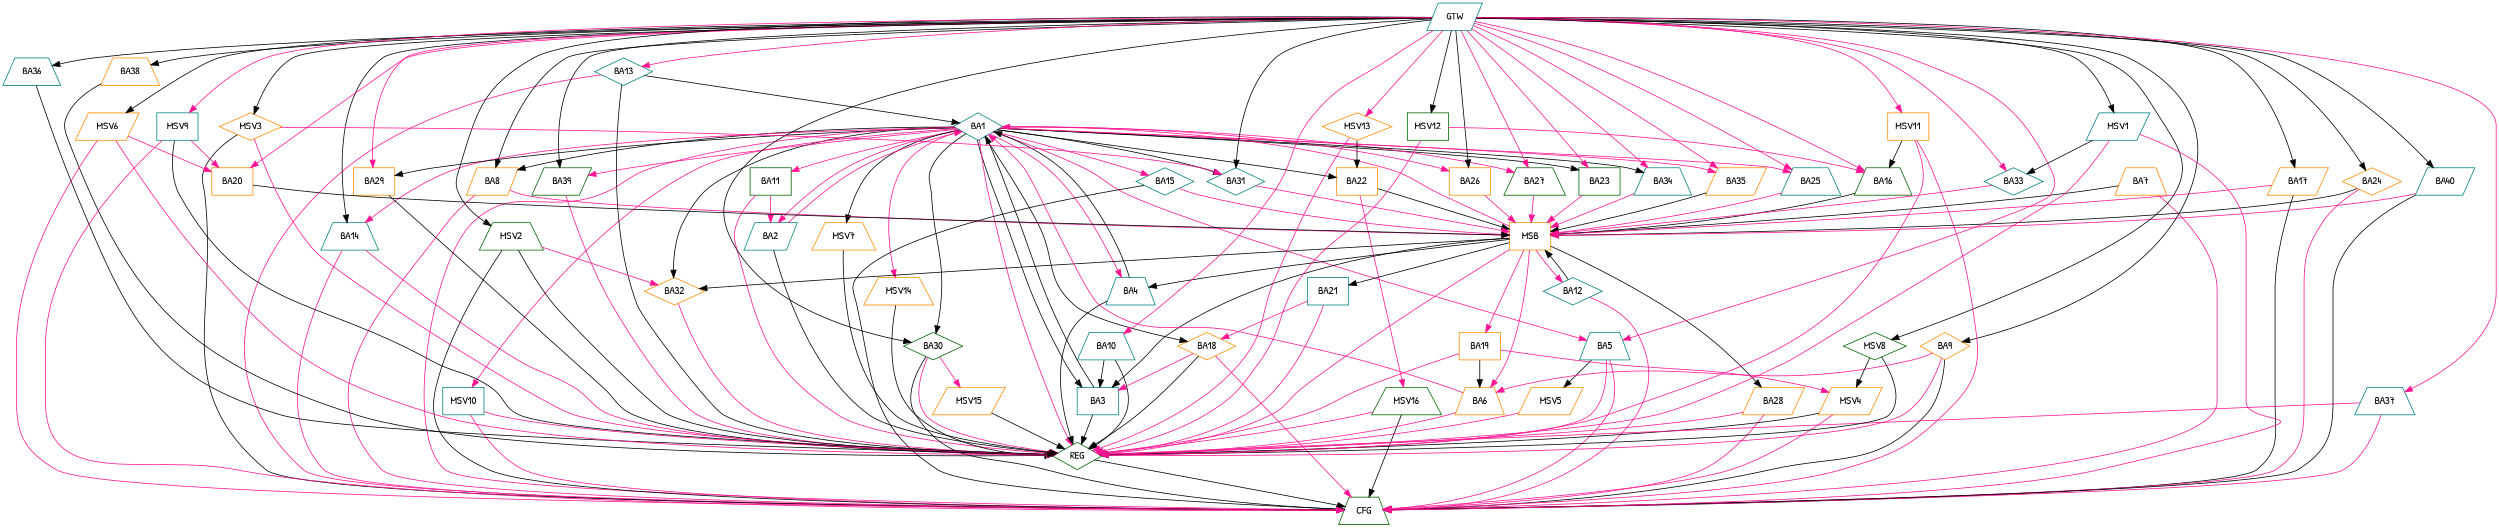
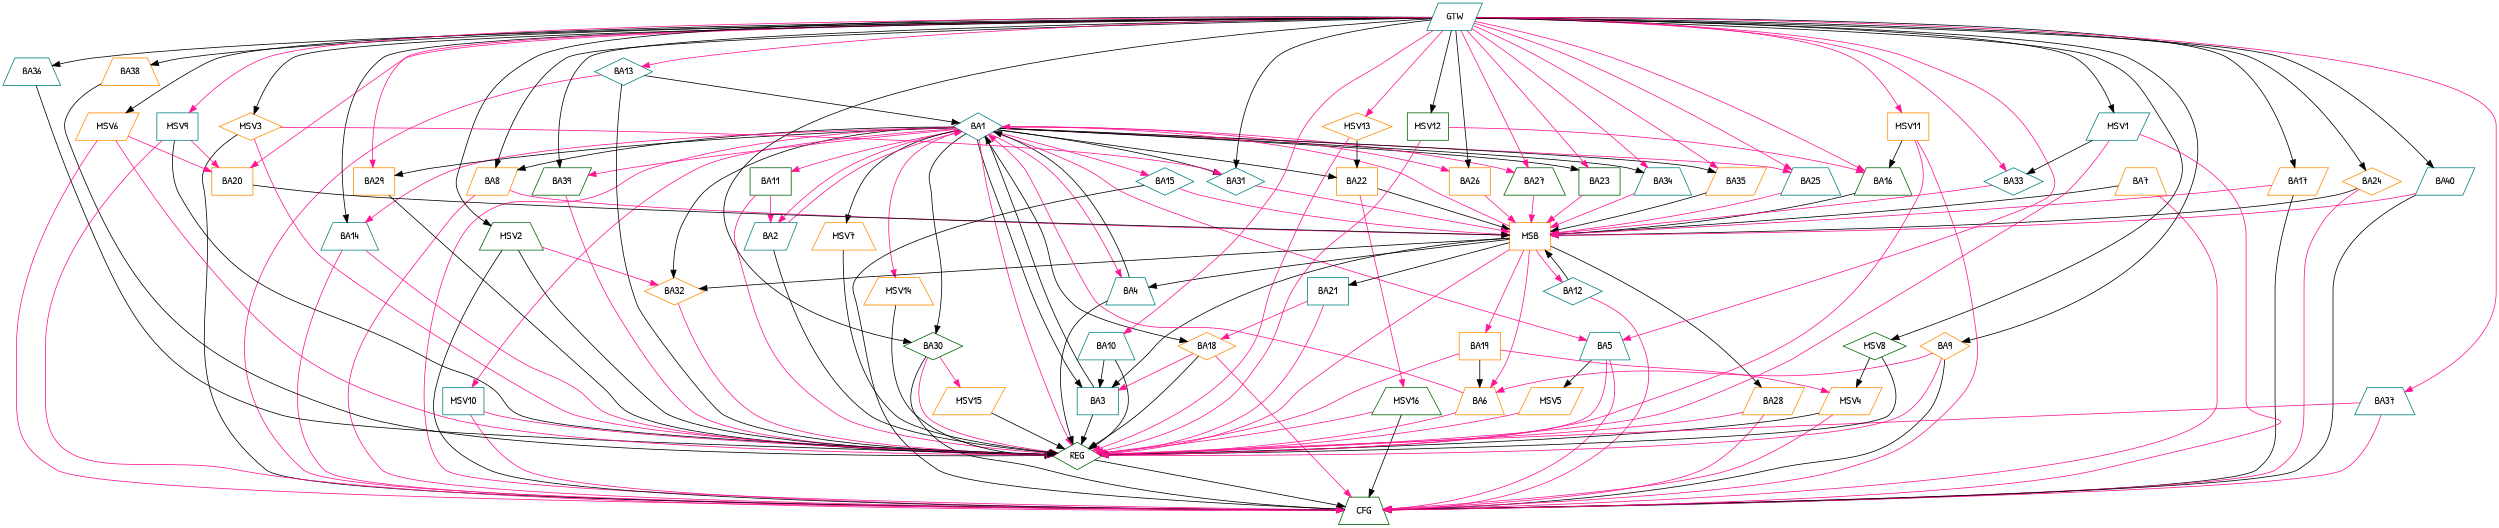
  strict digraph {
    fontname="Patrick Hand"
    node [color=darkorange fontname="Patrick Hand" shape=trapezium]
    edge [color=deeppink fontname="Patrick Hand"]
    n1 [color=teal label=BA1 shape=diamond]
    n2 [color=teal label=BA2 shape=parallelogram]
    n3 [color=teal label=BA3 shape=box]
    n4 [color=teal label=BA4]
    n5 [color=teal label=BA5]
    n6 [label=BA8 shape=parallelogram]
    n7 [color=darkgreen label=BA11 shape=box]
    n8 [color=teal label=BA14]
    n9 [color=teal label=BA15 shape=diamond]
    n10 [label=BA18 shape=diamond]
    n11 [label=BA22 shape=box]
    n12 [color=darkgreen label=BA23 shape=box]
    n13 [color=teal label=BA25]
    n14 [label=BA26 shape=box]
    n15 [color=darkgreen label=BA27]
    n16 [label=BA29 shape=box]
    n17 [color=darkgreen label=BA30 shape=diamond]
    n18 [color=teal label=BA31 shape=diamond]
    n19 [label=BA32 shape=diamond]
    n20 [color=teal label=BA34]
    n21 [label=BA35 shape=parallelogram]
    n22 [color=darkgreen label=BA39 shape=parallelogram]
    n23 [color=darkgreen label=REG shape=diamond]
    n24 [color=darkgreen label=CFG]
    n25 [label=MSV7]
    n26 [color=teal label=MSV10 shape=box]
    n27 [label=MSV14]
    n28 [label=MSV5 shape=parallelogram]
    n29 [label=MSB shape=box]
    n30 [color=darkgreen label=MSV16]
    n31 [label=MSV15 shape=parallelogram]
    n32 [label=BA6]
    n33 [label=BA7]
    n34 [color=teal label=BA12 shape=diamond]
    n35 [label=BA19 shape=box]
    n36 [color=teal label=BA21 shape=box]
    n37 [label=BA28 shape=parallelogram]
    n38 [label=BA9 shape=diamond]
    n39 [color=teal label=BA10]
    n40 [color=teal label=BA13 shape=diamond]
    n41 [color=darkgreen label=BA16]
    n42 [label=BA17 shape=parallelogram]
    n43 [label=MSV4 shape=parallelogram]
    n44 [label=BA20 shape=box]
    n45 [label=BA24 shape=diamond]
    n46 [color=teal label=BA33 shape=diamond]
    n47 [color=teal label=BA36]
    n48 [color=teal label=BA37]
    n49 [label=BA38]
    n50 [color=teal label=BA40 shape=parallelogram]
    n51 [color=teal label=GTW shape=parallelogram]
    n52 [color=teal label=MSV1 shape=parallelogram]
    n53 [color=darkgreen label=MSV2]
    n54 [label=MSV3 shape=diamond]
    n55 [label=MSV6 shape=parallelogram]
    n56 [color=darkgreen label=MSV8 shape=diamond]
    n57 [color=teal label=MSV9 shape=box]
    n58 [label=MSV11 shape=box]
    n59 [color=darkgreen label=MSV12 shape=box]
    n60 [label=MSV13 shape=diamond]
    n1 -> n2
    n1 -> n3 [color=black]
    n1 -> n4
    n1 -> n5
    n1 -> n6 [color=black]
    n1 -> n7
    n1 -> n8
    n1 -> n9
    n1 -> n10 [color=black]
    n1 -> n11 [color=black]
    n1 -> n12 [color=black]
    n1 -> n13
    n1 -> n14
    n1 -> n15
    n1 -> n16 [color=black]
    n1 -> n17 [color=black]
    n1 -> n18 [color=black]
    n1 -> n19 [color=black]
    n1 -> n20 [color=black]
-   n1 -> n21
+   n1 -> n21 [color=black]
    n1 -> n22
    n1 -> n23
    n1 -> n24
    n1 -> n25 [color=black]
    n1 -> n26
    n1 -> n27
    n2 -> n1
    n2 -> n23 [color=black]
    n3 -> n1 [color=black]
    n3 -> n23 [color=black]
    n4 -> n1 [color=black]
    n4 -> n23 [color=black]
    n5 -> n23
    n5 -> n24
    n5 -> n28 [color=black]
    n6 -> n24
    n6 -> n29
    n7 -> n2
    n7 -> n23
    n8 -> n23
    n8 -> n24
    n9 -> n24 [color=black]
    n9 -> n29
    n10 -> n3
    n10 -> n23 [color=black]
    n10 -> n24
    n11 -> n29 [color=black]
    n11 -> n30
    n12 -> n29
    n13 -> n29
    n14 -> n29
    n15 -> n29
    n16 -> n23 [color=black]
    n17 -> n23
    n17 -> n24 [color=black]
    n17 -> n31
    n18 -> n29
    n19 -> n23
    n20 -> n29
    n21 -> n29 [color=black]
    n22 -> n23
    n23 -> n24 [color=black]
    n25 -> n23 [color=black]
    n26 -> n23
    n26 -> n24
    n27 -> n23 [color=black]
    n28 -> n23
    n29 -> n1
    n29 -> n3 [color=black]
    n29 -> n4 [color=black]
    n29 -> n19 [color=black]
    n29 -> n23
    n29 -> n32
    n29 -> n34
    n29 -> n35
    n29 -> n36 [color=black]
    n29 -> n37 [color=black]
    n30 -> n23
    n30 -> n24 [color=black]
    n31 -> n23 [color=black]
    n32 -> n1
    n32 -> n23
    n33 -> n24
    n33 -> n29 [color=black]
    n34 -> n24
    n34 -> n29 [color=black]
    n35 -> n23
    n35 -> n32 [color=black]
    n35 -> n43
    n36 -> n10
    n36 -> n23
    n37 -> n23
    n37 -> n24
    n38 -> n23
    n38 -> n24 [color=black]
    n38 -> n32
    n39 -> n3 [color=black]
    n39 -> n23 [color=black]
    n40 -> n1 [color=black]
    n40 -> n23 [color=black]
    n40 -> n24
    n41 -> n29 [color=black]
    n42 -> n24 [color=black]
    n42 -> n29
    n43 -> n23 [color=black]
    n43 -> n24
    n44 -> n29 [color=black]
    n45 -> n24
    n45 -> n29 [color=black]
    n46 -> n29
    n47 -> n23 [color=black]
    n48 -> n23
    n48 -> n24
    n49 -> n23 [color=black]
    n50 -> n24 [color=black]
    n50 -> n29
    n51 -> n5
    n51 -> n6 [color=black]
    n51 -> n8 [color=black]
    n51 -> n12
    n51 -> n13
    n51 -> n14 [color=black]
    n51 -> n15
    n51 -> n16
    n51 -> n17 [color=black]
    n51 -> n18 [color=black]
    n51 -> n20
    n51 -> n21
    n51 -> n22 [color=black]
    n51 -> n38 [color=black]
    n51 -> n39
    n51 -> n40
    n51 -> n41
    n51 -> n42 [color=black]
    n51 -> n44
    n51 -> n45 [color=black]
    n51 -> n46
    n51 -> n47 [color=black]
    n51 -> n48
    n51 -> n49 [color=black]
    n51 -> n50 [color=black]
    n51 -> n52 [color=black]
    n51 -> n53 [color=black]
    n51 -> n54 [color=black]
    n51 -> n55 [color=black]
    n51 -> n56 [color=black]
    n51 -> n57
    n51 -> n58
    n51 -> n59 [color=black]
    n51 -> n60
    n52 -> n23
    n52 -> n24
    n52 -> n46 [color=black]
    n53 -> n19
    n53 -> n23 [color=black]
    n53 -> n24 [color=black]
    n54 -> n18
    n54 -> n23
    n54 -> n24 [color=black]
    n55 -> n23
    n55 -> n24
    n55 -> n44
    n56 -> n23 [color=black]
    n56 -> n43 [color=black]
    n57 -> n23 [color=black]
    n57 -> n24
    n57 -> n44
    n58 -> n23
    n58 -> n24
    n58 -> n41 [color=black]
    n59 -> n23
    n59 -> n41
    n60 -> n11 [color=black]
    n60 -> n23
  }
